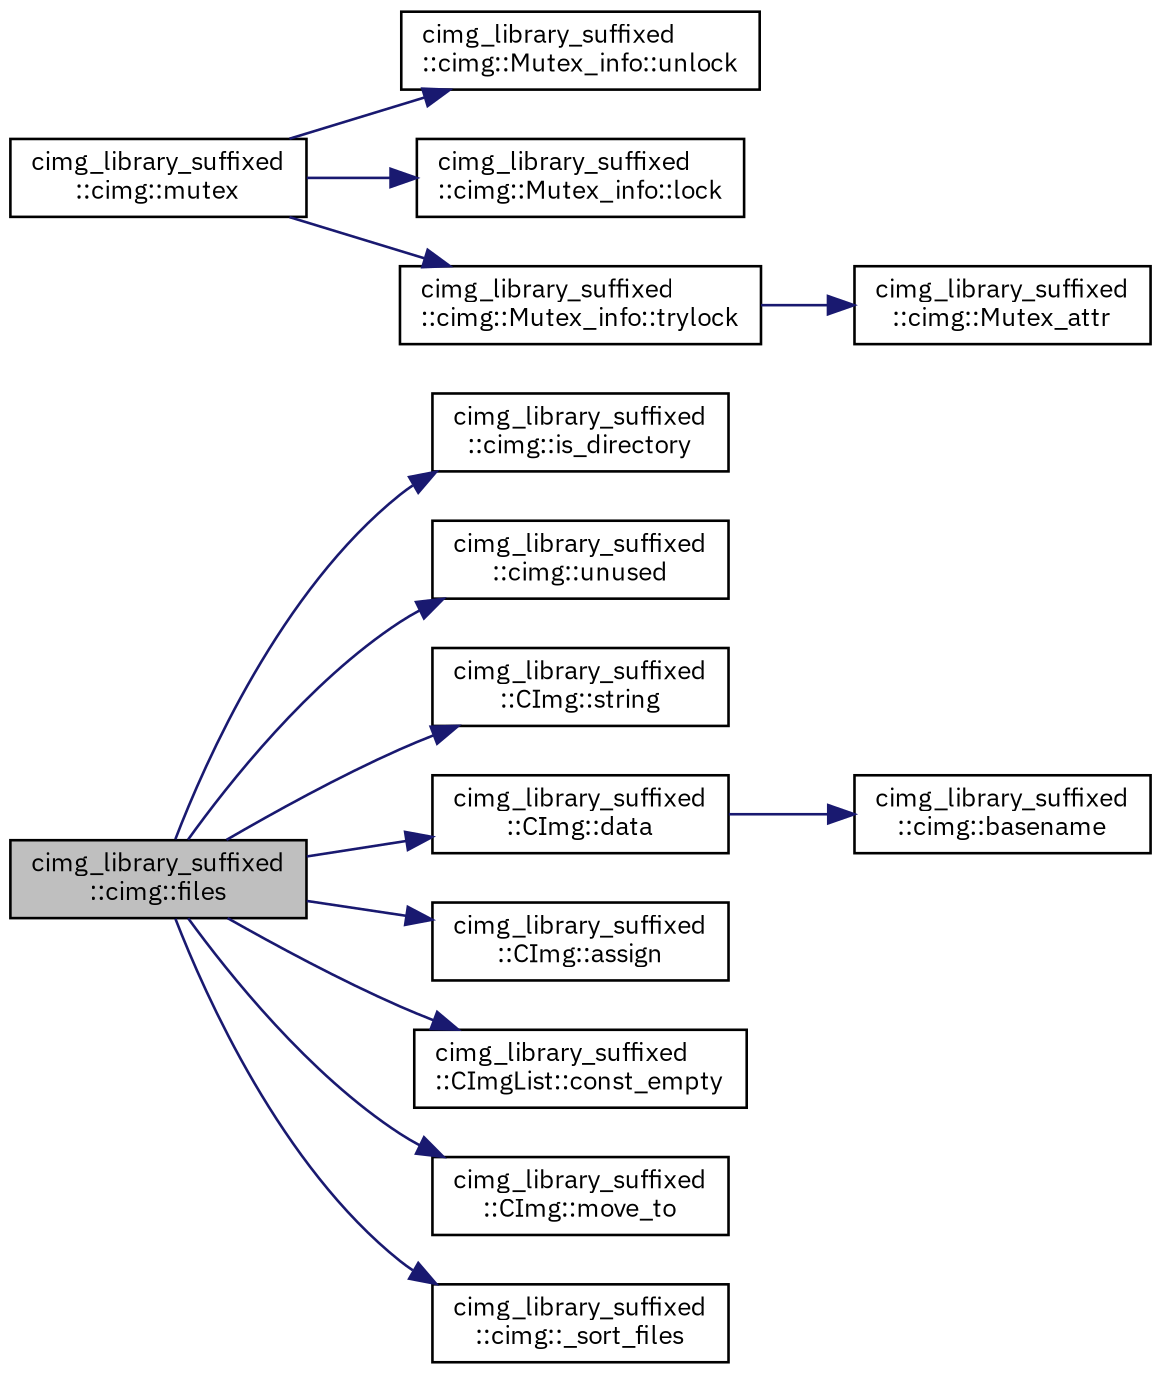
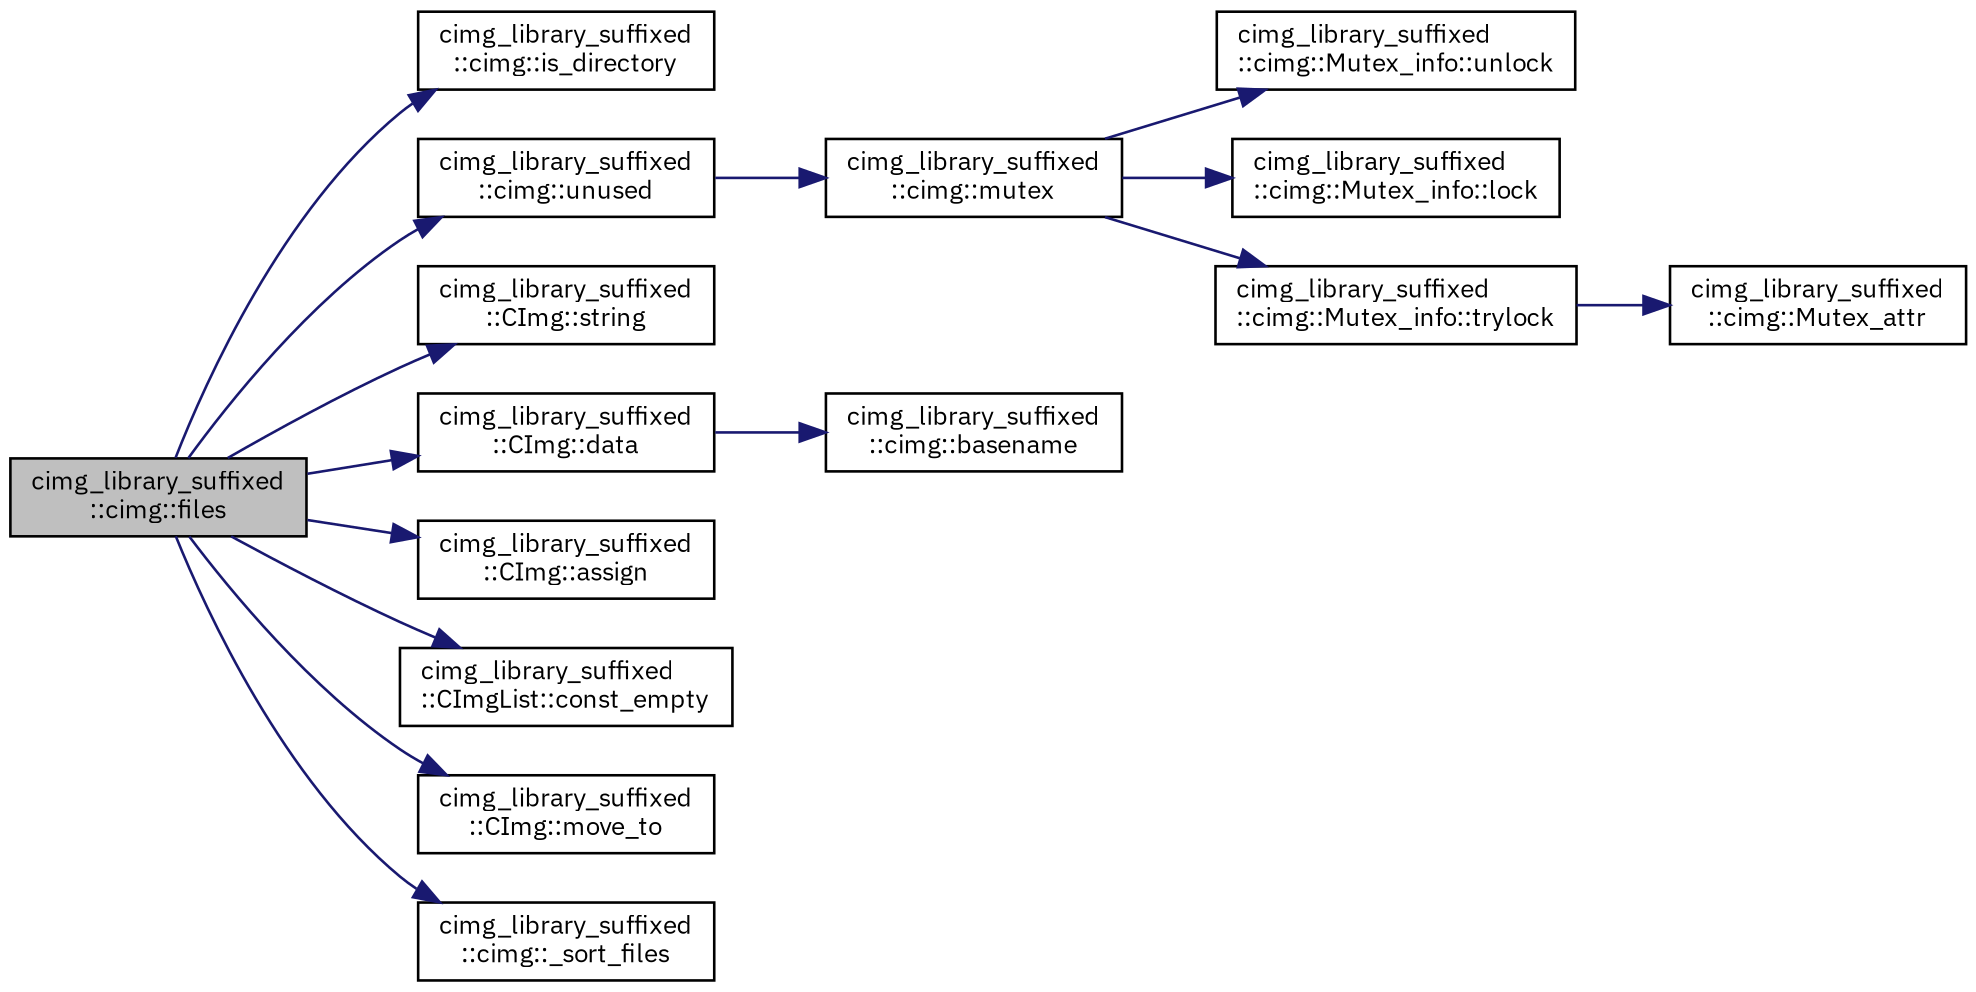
  digraph {
    fontname="IBM Plex Sans"
    rankdir=LR
    node [color=black fillcolor=white fontname="IBM Plex Sans" fontsize=10 shape=record style=filled]
    edge [color=midnightblue fontname="IBM Plex Sans" fontsize=10 labelfontname=Helvetica labelfontsize=10 style=solid]
    n1 [fillcolor=grey75 fontcolor=black height=0.2 label="cimg_library_suffixed\l::cimg::files" width=0.4]
    n2 [height=0.2 label="cimg_library_suffixed\l::cimg::is_directory" width=0.4]
    n3 [height=0.2 label="cimg_library_suffixed\l::cimg::unused" width=0.4]
    n4 [height=0.2 label="cimg_library_suffixed\l::CImg::string" width=0.4]
    n5 [height=0.2 label="cimg_library_suffixed\l::CImg::data" width=0.4]
    n6 [height=0.2 label="cimg_library_suffixed\l::CImg::assign" width=0.4]
    n7 [height=0.2 label="cimg_library_suffixed\l::CImgList::const_empty" width=0.4]
    n8 [height=0.2 label="cimg_library_suffixed\l::CImg::move_to" width=0.4]
    n9 [height=0.2 label="cimg_library_suffixed\l::cimg::_sort_files" width=0.4]
    n10 [height=0.2 label="cimg_library_suffixed\l::cimg::mutex" width=0.4]
    n11 [height=0.2 label="cimg_library_suffixed\l::cimg::basename" width=0.4]
    n12 [height=0.2 label="cimg_library_suffixed\l::cimg::Mutex_info::unlock" width=0.4]
    n13 [height=0.2 label="cimg_library_suffixed\l::cimg::Mutex_info::lock" width=0.4]
    n14 [height=0.2 label="cimg_library_suffixed\l::cimg::Mutex_info::trylock" width=0.4]
    n15 [height=0.2 label="cimg_library_suffixed\l::cimg::Mutex_attr" width=0.4]
    n1 -> n2
    n1 -> n3
    n1 -> n4
    n1 -> n5
    n1 -> n6
    n1 -> n7
    n1 -> n8
    n1 -> n9
+   n3 -> n10
    n5 -> n11
    n10 -> n12
    n10 -> n13
    n10 -> n14
    n14 -> n15
  }
